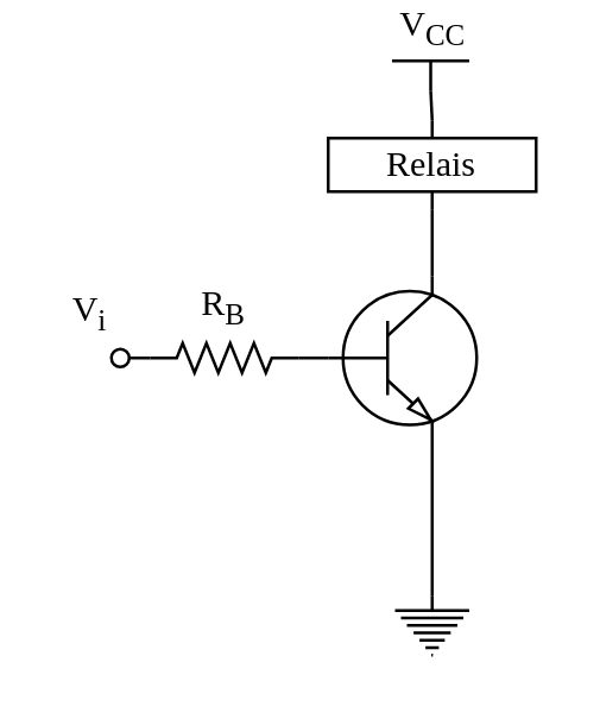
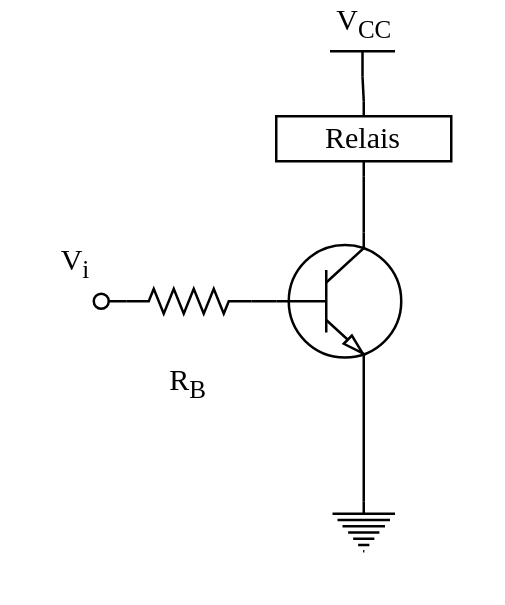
  <mxCell id="0" />
  <mxCell id="1" parent="0" />
  <mxCell id="2" style="edgeStyle=orthogonalEdgeStyle;rounded=0;orthogonalLoop=1;jettySize=auto;html=1;exitX=0;exitY=0.5;exitDx=0;exitDy=0;exitPerimeter=0;entryX=1;entryY=0.5;entryDx=0;entryDy=0;entryPerimeter=0;endArrow=none;endFill=0;" edge="1" parent="1" source="4" target="8"><mxGeometry relative="1" as="geometry" /></mxCell>
  <mxCell id="3" style="edgeStyle=orthogonalEdgeStyle;rounded=0;orthogonalLoop=1;jettySize=auto;html=1;exitX=0.7;exitY=1;exitDx=0;exitDy=0;exitPerimeter=0;entryX=0.5;entryY=0;entryDx=0;entryDy=0;entryPerimeter=0;endArrow=none;endFill=0;" edge="1" parent="1" source="4" target="9"><mxGeometry relative="1" as="geometry" /></mxCell>
  <mxCell id="4" value="" style="verticalLabelPosition=bottom;shadow=0;dashed=0;align=center;html=1;verticalAlign=top;shape=mxgraph.electrical.transistors.npn_transistor_1;" parent="1" vertex="1"><mxGeometry x="110" y="85" width="50" height="70" as="geometry" /></mxCell>
  <mxCell id="5" style="edgeStyle=orthogonalEdgeStyle;rounded=0;orthogonalLoop=1;jettySize=auto;html=1;exitX=0.5;exitY=1;exitDx=0;exitDy=0;exitPerimeter=0;entryX=0.7;entryY=0;entryDx=0;entryDy=0;entryPerimeter=0;endArrow=none;endFill=0;" edge="1" parent="1" source="6" target="4"><mxGeometry relative="1" as="geometry" /></mxCell>
  <mxCell id="6" value="" style="pointerEvents=1;verticalLabelPosition=bottom;shadow=0;dashed=0;align=center;html=1;verticalAlign=top;shape=mxgraph.electrical.electro-mechanical.relay_coil;" vertex="1" parent="1"><mxGeometry x="110" y="40" width="70" height="30" as="geometry" /></mxCell>
  <mxCell id="7" style="edgeStyle=orthogonalEdgeStyle;rounded=0;orthogonalLoop=1;jettySize=auto;html=1;exitX=0;exitY=0.5;exitDx=0;exitDy=0;exitPerimeter=0;fontFamily=Charter;fontSize=12;endArrow=oval;endFill=0;" edge="1" parent="1" source="8"><mxGeometry relative="1" as="geometry"><mxPoint x="40" y="119.905" as="targetPoint" /></mxGeometry></mxCell>
  <mxCell id="8" value="" style="pointerEvents=1;verticalLabelPosition=bottom;shadow=0;dashed=0;align=center;html=1;verticalAlign=top;shape=mxgraph.electrical.resistors.resistor_2;" vertex="1" parent="1"><mxGeometry x="50" y="115" width="50" height="10" as="geometry" /></mxCell>
  <mxCell id="9" value="" style="pointerEvents=1;verticalLabelPosition=bottom;shadow=0;dashed=0;align=center;html=1;verticalAlign=top;shape=mxgraph.electrical.signal_sources.protective_earth;" vertex="1" parent="1"><mxGeometry x="132.5" y="200" width="25" height="20" as="geometry" /></mxCell>
  <mxCell id="10" style="edgeStyle=orthogonalEdgeStyle;rounded=0;orthogonalLoop=1;jettySize=auto;html=1;exitX=0.5;exitY=0;exitDx=0;exitDy=0;exitPerimeter=0;entryX=0.5;entryY=0;entryDx=0;entryDy=0;entryPerimeter=0;fontFamily=Charter;fontSize=12;endArrow=none;endFill=0;" edge="1" parent="1" source="11" target="6"><mxGeometry relative="1" as="geometry" /></mxCell>
  <mxCell id="11" value="V&lt;sub&gt;CC&lt;/sub&gt;" style="verticalLabelPosition=top;verticalAlign=bottom;shape=mxgraph.electrical.signal_sources.vdd;shadow=0;dashed=0;align=center;strokeWidth=1;fontSize=12;html=1;flipV=1;fontFamily=Charter;" vertex="1" parent="1"><mxGeometry x="131.5" y="20" width="26" height="10" as="geometry" /></mxCell>
  <mxCell id="12" value="V&lt;sub&gt;i&lt;/sub&gt;" style="text;html=1;strokeColor=none;fillColor=none;align=center;verticalAlign=middle;whiteSpace=wrap;rounded=0;fontSize=12;fontFamily=Charter;" vertex="1" parent="1"><mxGeometry x="20" y="95" width="20" height="20" as="geometry" /></mxCell>
  <mxCell id="13" value="Relais" style="text;html=1;strokeColor=none;fillColor=none;align=center;verticalAlign=middle;whiteSpace=wrap;rounded=0;fontSize=12;fontFamily=Charter;" vertex="1" parent="1"><mxGeometry x="119.5" y="50" width="50" height="10" as="geometry" /></mxCell>
- <mxCell id="14" value="R&lt;sub&gt;B&lt;/sub&gt;" style="text;html=1;strokeColor=none;fillColor=none;align=center;verticalAlign=middle;whiteSpace=wrap;rounded=0;fontSize=12;fontFamily=Charter;" vertex="1" parent="1"><mxGeometry x="60" y="90" width="30" height="25" as="geometry" /></mxCell>
+ <mxCell id="14" value="R&lt;sub&gt;B&lt;/sub&gt;" style="text;html=1;strokeColor=none;fillColor=none;align=center;verticalAlign=middle;whiteSpace=wrap;rounded=0;fontSize=12;fontFamily=Charter;" vertex="1" parent="1"><mxGeometry x="60" y="140" width="30" height="25" as="geometry" /></mxCell>
